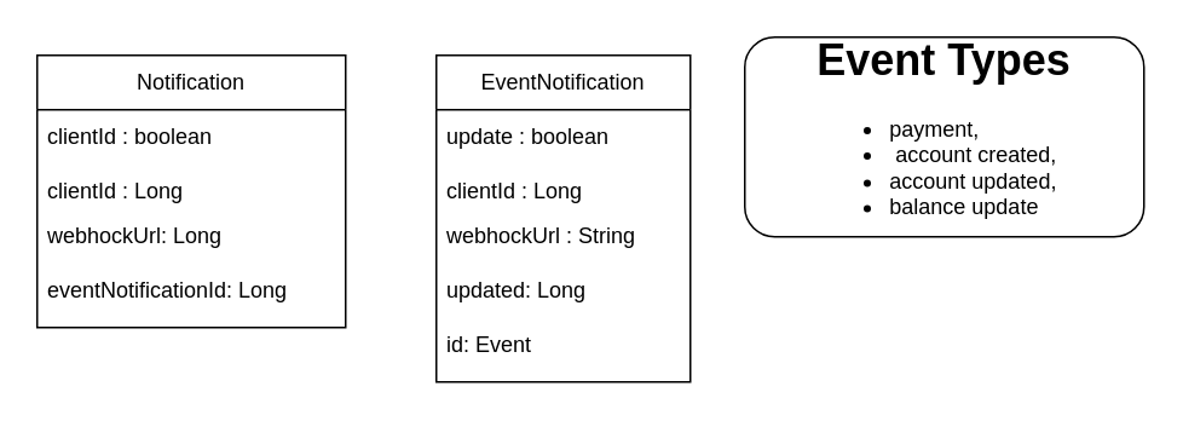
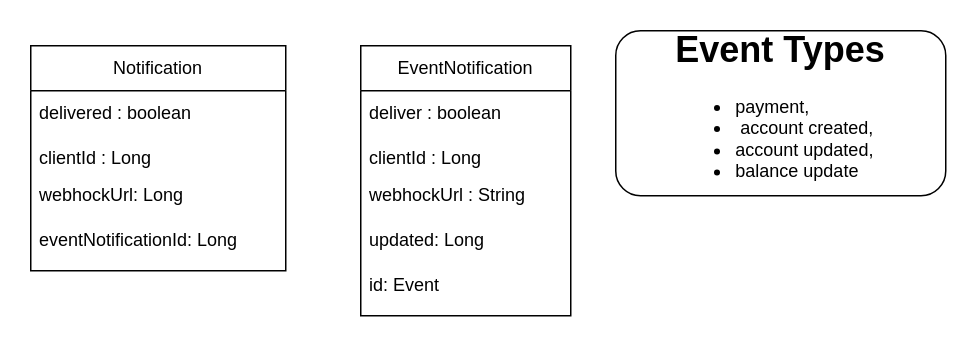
  <mxCell id="0" />
  <mxCell id="1" parent="0" />
  <mxCell id="2" value="EventNotification" style="swimlane;fontStyle=0;childLayout=stackLayout;horizontal=1;startSize=30;horizontalStack=0;resizeParent=1;resizeParentMax=0;resizeLast=0;collapsible=1;marginBottom=0;whiteSpace=wrap;html=1;" vertex="1" parent="1"><mxGeometry x="240" y="30" width="140" height="180" as="geometry" /></mxCell>
- <mxCell id="3" value="update : boolean" style="text;strokeColor=none;fillColor=none;align=left;verticalAlign=middle;spacingLeft=4;spacingRight=4;overflow=hidden;points=[[0,0.5],[1,0.5]];portConstraint=eastwest;rotatable=0;whiteSpace=wrap;html=1;" vertex="1" parent="2"><mxGeometry y="30" width="140" height="30" as="geometry" /></mxCell>
+ <mxCell id="3" value="deliver : boolean" style="text;strokeColor=none;fillColor=none;align=left;verticalAlign=middle;spacingLeft=4;spacingRight=4;overflow=hidden;points=[[0,0.5],[1,0.5]];portConstraint=eastwest;rotatable=0;whiteSpace=wrap;html=1;" vertex="1" parent="2"><mxGeometry y="30" width="140" height="30" as="geometry" /></mxCell>
  <mxCell id="4" value="clientId : Long" style="text;strokeColor=none;fillColor=none;align=left;verticalAlign=middle;spacingLeft=4;spacingRight=4;overflow=hidden;points=[[0,0.5],[1,0.5]];portConstraint=eastwest;rotatable=0;whiteSpace=wrap;html=1;" vertex="1" parent="2"><mxGeometry y="60" width="140" height="30" as="geometry" /></mxCell>
  <mxCell id="5" value="webhockUrl : String&lt;div&gt;&lt;br&gt;&lt;/div&gt;" style="text;strokeColor=none;fillColor=none;align=left;verticalAlign=middle;spacingLeft=4;spacingRight=4;overflow=hidden;points=[[0,0.5],[1,0.5]];portConstraint=eastwest;rotatable=0;whiteSpace=wrap;html=1;" vertex="1" parent="2"><mxGeometry y="90" width="140" height="30" as="geometry" /></mxCell>
  <mxCell id="6" value="updated: Long&lt;div&gt;&lt;br&gt;&lt;/div&gt;" style="text;strokeColor=none;fillColor=none;align=left;verticalAlign=middle;spacingLeft=4;spacingRight=4;overflow=hidden;points=[[0,0.5],[1,0.5]];portConstraint=eastwest;rotatable=0;whiteSpace=wrap;html=1;" vertex="1" parent="2"><mxGeometry y="120" width="140" height="30" as="geometry" /></mxCell>
  <mxCell id="7" value="id: Event&lt;div&gt;&lt;br&gt;&lt;/div&gt;" style="text;strokeColor=none;fillColor=none;align=left;verticalAlign=middle;spacingLeft=4;spacingRight=4;overflow=hidden;points=[[0,0.5],[1,0.5]];portConstraint=eastwest;rotatable=0;whiteSpace=wrap;html=1;" vertex="1" parent="2"><mxGeometry y="150" width="140" height="30" as="geometry" /></mxCell>
  <mxCell id="8" value="&lt;h1&gt;Event Types&lt;/h1&gt;&lt;div&gt;&lt;div style=&quot;text-align: left;&quot;&gt;&lt;ul&gt;&lt;li&gt;&lt;span style=&quot;background-color: transparent; color: light-dark(rgb(0, 0, 0), rgb(255, 255, 255));&quot;&gt;payment,&lt;/span&gt;&lt;/li&gt;&lt;li&gt;&amp;nbsp;account created,&amp;nbsp;&lt;/li&gt;&lt;li&gt;account updated,&amp;nbsp;&lt;/li&gt;&lt;li&gt;&lt;span style=&quot;background-color: transparent; color: light-dark(rgb(0, 0, 0), rgb(255, 255, 255));&quot;&gt;balance update&lt;/span&gt;&lt;/li&gt;&lt;/ul&gt;&lt;/div&gt;&lt;div&gt;&lt;div&gt;&lt;br&gt;&lt;/div&gt;&lt;/div&gt;&lt;/div&gt;" style="rounded=1;whiteSpace=wrap;html=1;" vertex="1" parent="1"><mxGeometry x="410" y="20" width="220" height="110" as="geometry" /></mxCell>
  <mxCell id="9" value="Notification" style="swimlane;fontStyle=0;childLayout=stackLayout;horizontal=1;startSize=30;horizontalStack=0;resizeParent=1;resizeParentMax=0;resizeLast=0;collapsible=1;marginBottom=0;whiteSpace=wrap;html=1;" vertex="1" parent="1"><mxGeometry x="20" y="30" width="170" height="150" as="geometry" /></mxCell>
- <mxCell id="10" value="clientId : boolean" style="text;strokeColor=none;fillColor=none;align=left;verticalAlign=middle;spacingLeft=4;spacingRight=4;overflow=hidden;points=[[0,0.5],[1,0.5]];portConstraint=eastwest;rotatable=0;whiteSpace=wrap;html=1;" vertex="1" parent="9"><mxGeometry y="30" width="170" height="30" as="geometry" /></mxCell>
+ <mxCell id="10" value="delivered : boolean" style="text;strokeColor=none;fillColor=none;align=left;verticalAlign=middle;spacingLeft=4;spacingRight=4;overflow=hidden;points=[[0,0.5],[1,0.5]];portConstraint=eastwest;rotatable=0;whiteSpace=wrap;html=1;" vertex="1" parent="9"><mxGeometry y="30" width="170" height="30" as="geometry" /></mxCell>
  <mxCell id="11" value="clientId : Long" style="text;strokeColor=none;fillColor=none;align=left;verticalAlign=middle;spacingLeft=4;spacingRight=4;overflow=hidden;points=[[0,0.5],[1,0.5]];portConstraint=eastwest;rotatable=0;whiteSpace=wrap;html=1;" vertex="1" parent="9"><mxGeometry y="60" width="170" height="30" as="geometry" /></mxCell>
  <mxCell id="12" value="webhockUrl: Long&lt;div&gt;&lt;br&gt;&lt;/div&gt;" style="text;strokeColor=none;fillColor=none;align=left;verticalAlign=middle;spacingLeft=4;spacingRight=4;overflow=hidden;points=[[0,0.5],[1,0.5]];portConstraint=eastwest;rotatable=0;whiteSpace=wrap;html=1;" vertex="1" parent="9"><mxGeometry y="90" width="170" height="30" as="geometry" /></mxCell>
  <mxCell id="13" value="eventNotificationId: Long&lt;div&gt;&lt;br&gt;&lt;/div&gt;" style="text;strokeColor=none;fillColor=none;align=left;verticalAlign=middle;spacingLeft=4;spacingRight=4;overflow=hidden;points=[[0,0.5],[1,0.5]];portConstraint=eastwest;rotatable=0;whiteSpace=wrap;html=1;" vertex="1" parent="9"><mxGeometry y="120" width="170" height="30" as="geometry" /></mxCell>
